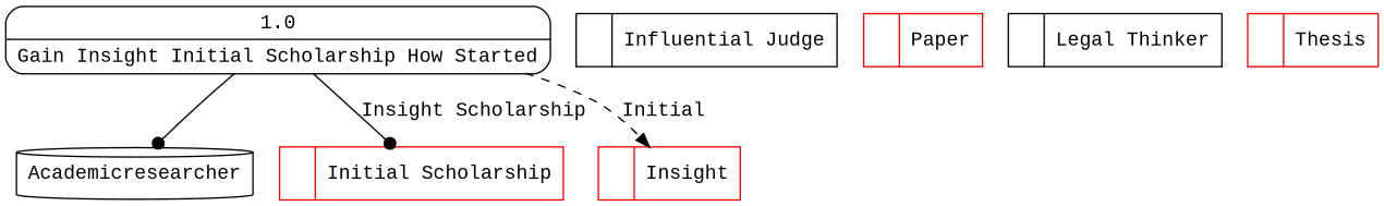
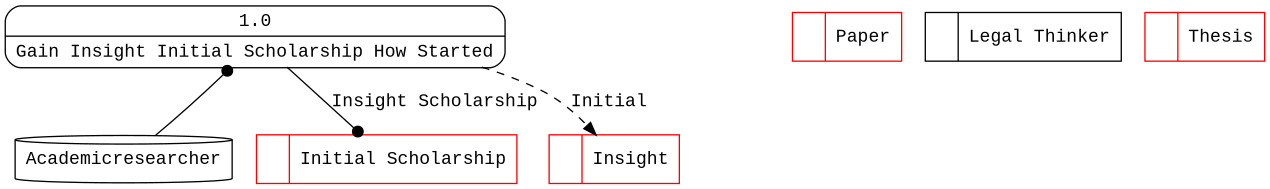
  digraph {
    fontname="Liberation Mono"
    node [fontname="Liberation Mono" shape=record]
    edge [arrowhead=dot fontname="Liberation Mono" style=solid]
    n1 [color=red label="<f0>  |<f1> Initial Scholarship "]
-   n2 [label="<f0>  |<f1> Influential Judge "]
    n3 [color=red label="<f0>  |<f1> Paper "]
    n4 [label="<f0>  |<f1> Legal Thinker "]
    n5 [color=red label="<f0>  |<f1> Insight "]
    n6 [color=red label="<f0>  |<f1> Thesis "]
    n7 [label=Academicresearcher shape=cylinder]
    n8 [label="{<f0> 1.0|<f1> Gain Insight Initial Scholarship How Started }" shape=Mrecord]
-   n8 -> n7
+   n7 -> n8
    n8 -> n1 [label="Insight Scholarship"]
    n8 -> n5 [arrowhead=normal label=Initial style=dashed]
  }
